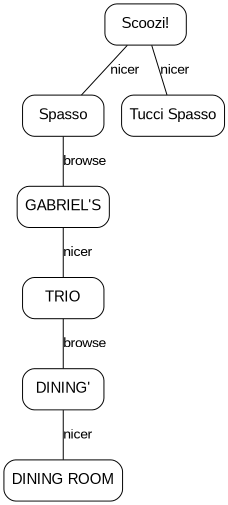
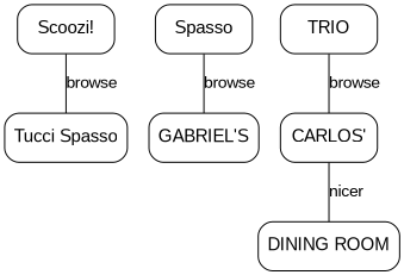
  graph {
    fontname=Arial
    node [fillcolor=white fontname=Arial fontsize=15 shape=rectangle style="rounded,filled"]
    edge [fontname=Arial]
    n1 [height=0.58 label="Scoozi!" width=1.15]
    n2 [height=0.58 label=Spasso width=1.15]
    n3 [height=0.58 label="Tucci Spasso" width=1.15]
    n4 [height=0.58 label="GABRIEL'S" width=1.15]
    n5 [height=0.58 label=TRIO width=1.15]
-   n6 [height=0.58 label="DINING'" width=1.15]
+   n6 [height=0.58 label="CARLOS'" width=1.15]
    n7 [height=0.58 label="DINING ROOM" width=1.15]
-   n1 -- n2 [label=nicer]
-   n1 -- n3 [label=nicer]
+   n1 -- n3 [label=browse]
    n2 -- n4 [label=browse]
-   n4 -- n5 [label=nicer]
    n5 -- n6 [label=browse]
    n6 -- n7 [label=nicer]
  }
